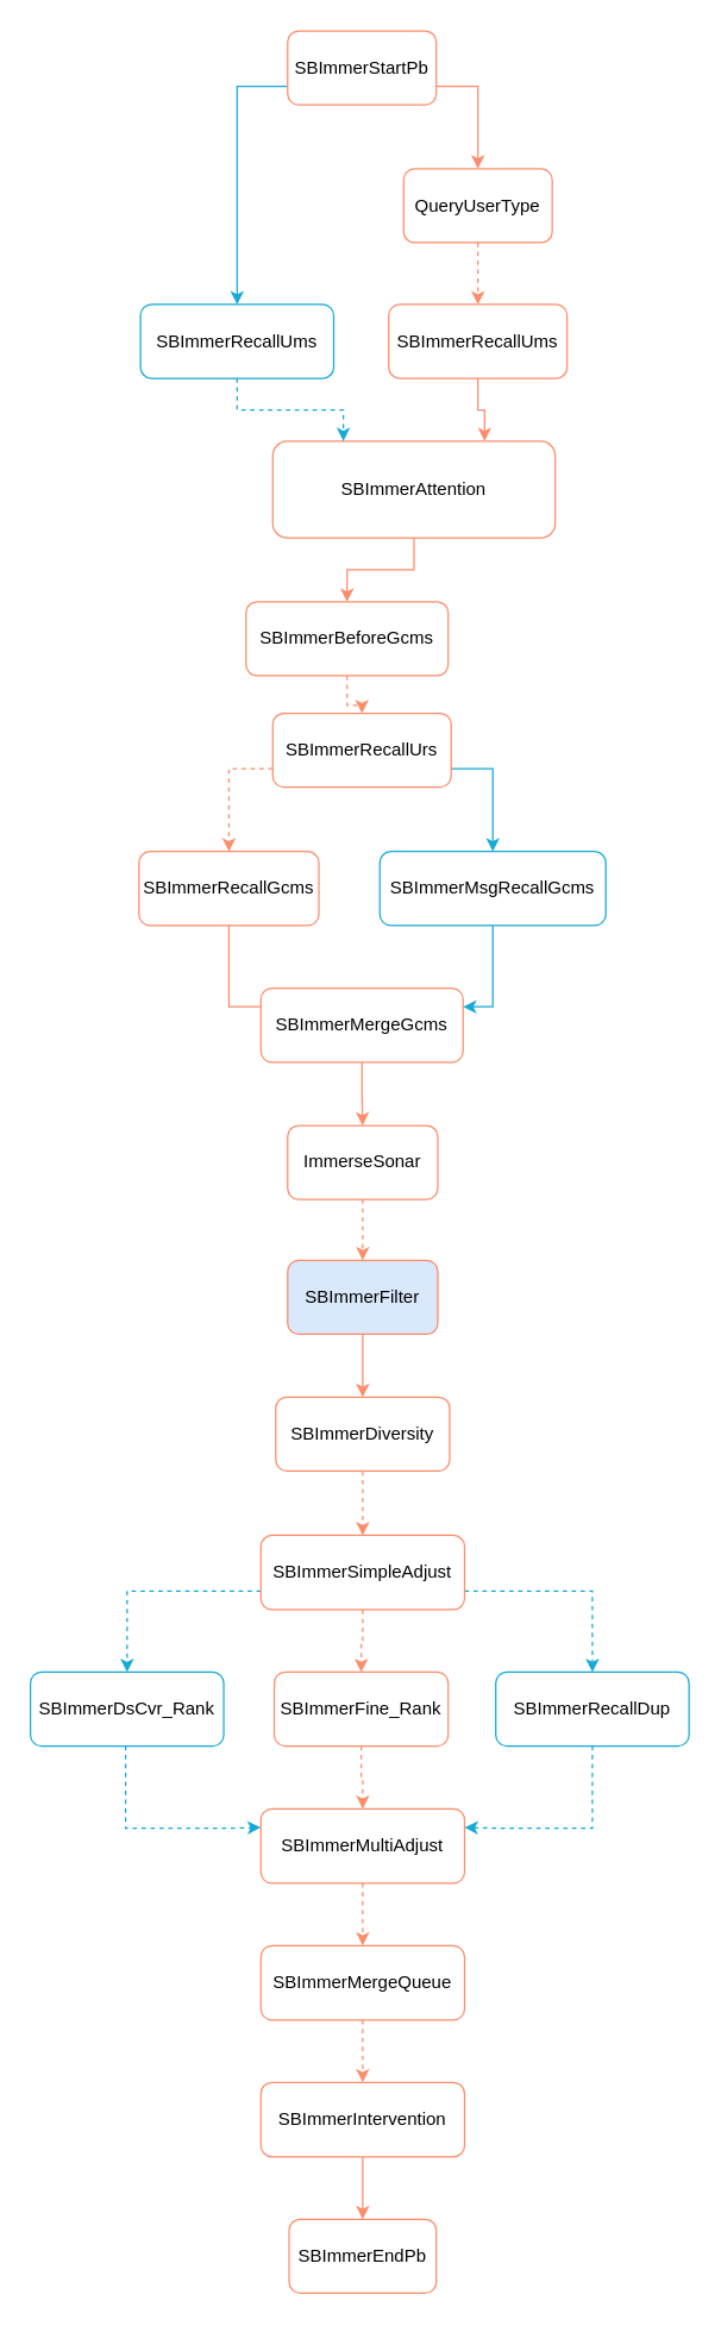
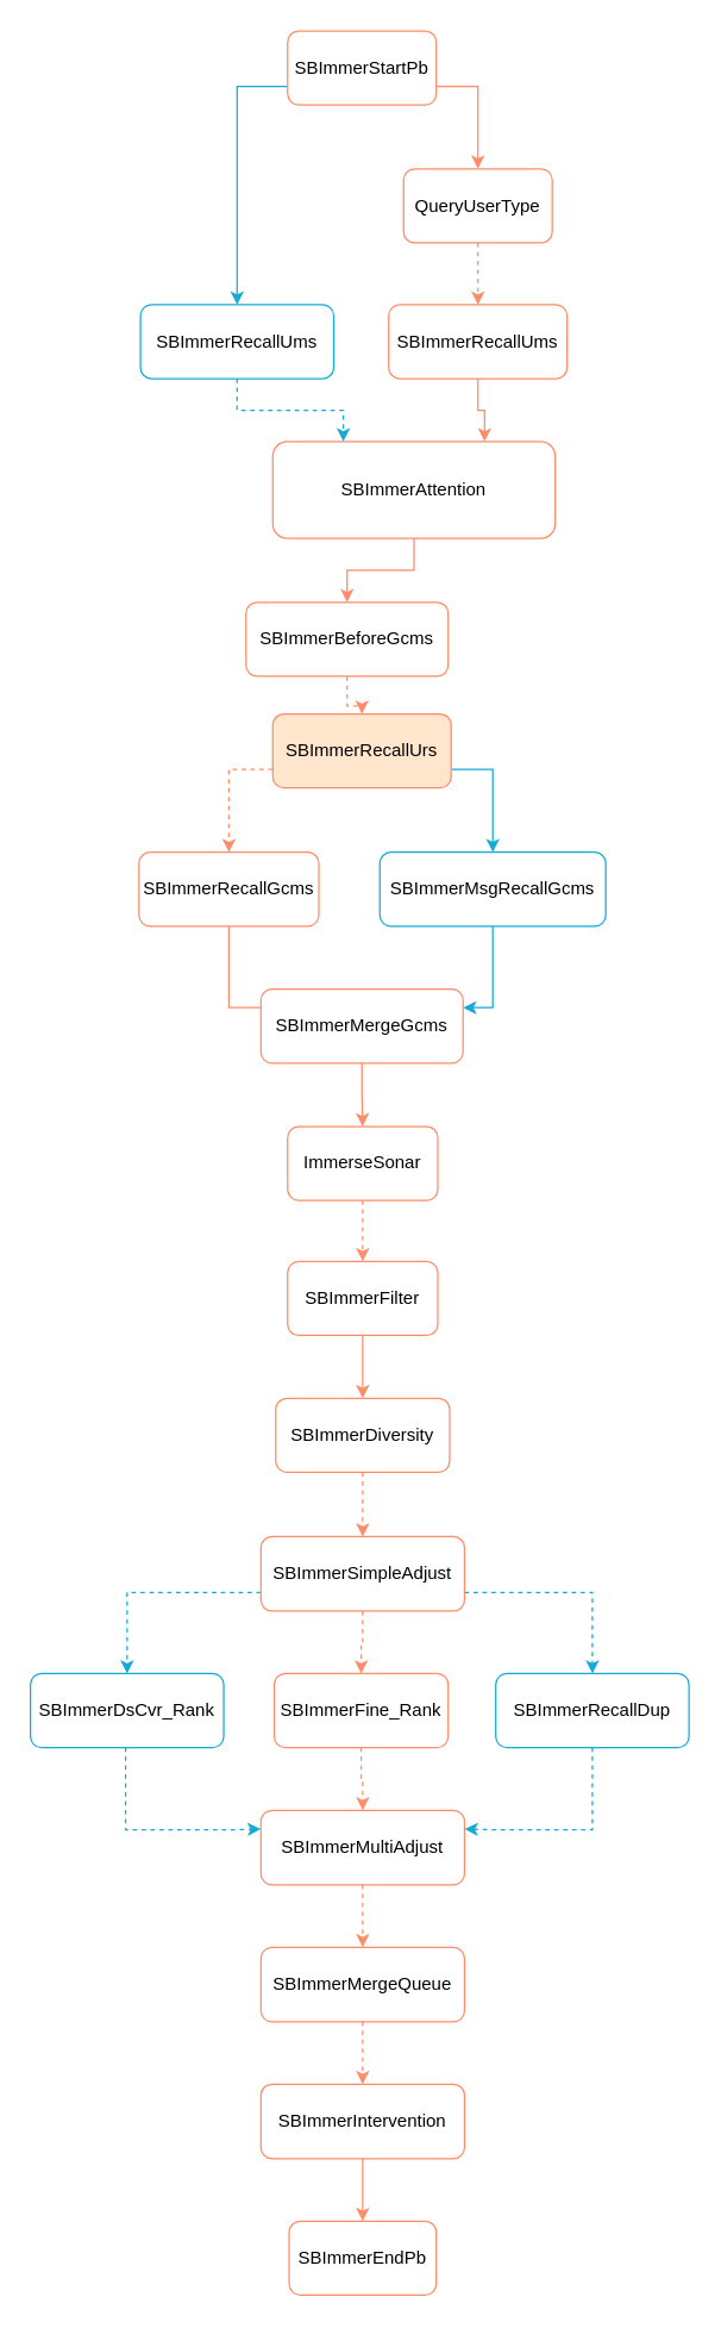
  <mxCell id="0" />
  <mxCell id="1" parent="0" />
  <mxCell id="2" style="edgeStyle=orthogonalEdgeStyle;rounded=0;orthogonalLoop=1;jettySize=auto;html=1;exitX=1;exitY=0.75;exitDx=0;exitDy=0;entryX=0.5;entryY=0;entryDx=0;entryDy=0;strokeColor=#FC8D6A;endArrow=classic;endFill=1;" edge="1" parent="1" source="4" target="6"><mxGeometry relative="1" as="geometry" /></mxCell>
  <mxCell id="3" style="edgeStyle=orthogonalEdgeStyle;rounded=0;orthogonalLoop=1;jettySize=auto;html=1;exitX=0;exitY=0.75;exitDx=0;exitDy=0;entryX=0.5;entryY=0;entryDx=0;entryDy=0;strokeColor=#17AAD5;endArrow=classic;endFill=1;" edge="1" parent="1" source="4" target="40"><mxGeometry relative="1" as="geometry" /></mxCell>
  <mxCell id="4" value="SBImmerStartPb" style="rounded=1;whiteSpace=wrap;html=1;strokeColor=#FC8D6A;" vertex="1" parent="1"><mxGeometry x="193" y="20" width="100" height="49.71" as="geometry" /></mxCell>
  <mxCell id="5" value="" style="edgeStyle=orthogonalEdgeStyle;rounded=0;orthogonalLoop=1;jettySize=auto;html=1;dashed=1;endArrow=classic;endFill=1;strokeColor=#FC8D6A;" edge="1" parent="1" source="6" target="8"><mxGeometry relative="1" as="geometry" /></mxCell>
  <mxCell id="6" value="QueryUserType" style="rounded=1;whiteSpace=wrap;html=1;strokeColor=#FC8D6A;" vertex="1" parent="1"><mxGeometry x="271" y="112.71" width="100" height="49.71" as="geometry" /></mxCell>
  <mxCell id="7" style="edgeStyle=orthogonalEdgeStyle;rounded=0;orthogonalLoop=1;jettySize=auto;html=1;entryX=0.75;entryY=0;entryDx=0;entryDy=0;endArrow=classic;endFill=1;strokeColor=#FC8D6A;" edge="1" parent="1" source="8" target="10"><mxGeometry relative="1" as="geometry" /></mxCell>
  <mxCell id="8" value="SBImmerRecallUms" style="rounded=1;whiteSpace=wrap;html=1;strokeColor=#FC8D6A;" vertex="1" parent="1"><mxGeometry x="261" y="204" width="120" height="49.71" as="geometry" /></mxCell>
  <mxCell id="9" value="" style="edgeStyle=orthogonalEdgeStyle;rounded=0;orthogonalLoop=1;jettySize=auto;html=1;strokeColor=#FC8D6A;" edge="1" parent="1" source="10" target="12"><mxGeometry relative="1" as="geometry" /></mxCell>
  <mxCell id="10" value="SBImmerAttention" style="rounded=1;whiteSpace=wrap;html=1;strokeColor=#FC8D6A;" vertex="1" parent="1"><mxGeometry x="183" y="296" width="190" height="65" as="geometry" /></mxCell>
  <mxCell id="11" style="edgeStyle=orthogonalEdgeStyle;rounded=0;orthogonalLoop=1;jettySize=auto;html=1;entryX=0.5;entryY=0;entryDx=0;entryDy=0;strokeColor=#FC8D6A;dashed=1;" edge="1" parent="1" source="12" target="16"><mxGeometry relative="1" as="geometry" /></mxCell>
  <mxCell id="12" value="SBImmerBeforeGcms" style="rounded=1;whiteSpace=wrap;html=1;strokeColor=#FC8D6A;" vertex="1" parent="1"><mxGeometry x="165" y="404" width="136" height="49.71" as="geometry" /></mxCell>
  <mxCell id="13" style="edgeStyle=orthogonalEdgeStyle;rounded=0;orthogonalLoop=1;jettySize=auto;html=1;exitX=0;exitY=0.75;exitDx=0;exitDy=0;strokeColor=#FC8D6A;dashed=1;" edge="1" parent="1" source="16" target="17"><mxGeometry relative="1" as="geometry" /></mxCell>
  <mxCell id="14" style="edgeStyle=orthogonalEdgeStyle;rounded=0;orthogonalLoop=1;jettySize=auto;html=1;exitX=1;exitY=0.75;exitDx=0;exitDy=0;strokeColor=#17AAD5;" edge="1" parent="1" source="16" target="42"><mxGeometry relative="1" as="geometry" /></mxCell>
  <mxCell id="15" style="edgeStyle=orthogonalEdgeStyle;rounded=0;orthogonalLoop=1;jettySize=auto;html=1;entryX=0;entryY=0.25;entryDx=0;entryDy=0;strokeColor=#FC8D6A;endArrow=none;" edge="1" parent="1" source="17" target="19"><mxGeometry relative="1" as="geometry" /></mxCell>
- <mxCell id="16" value="SBImmerRecallUrs" style="rounded=1;whiteSpace=wrap;html=1;strokeColor=#FC8D6A;" vertex="1" parent="1"><mxGeometry x="183" y="479" width="120" height="49.71" as="geometry" /></mxCell>
+ <mxCell id="16" value="SBImmerRecallUrs" style="rounded=1;whiteSpace=wrap;html=1;strokeColor=#FC8D6A;fillColor=#ffe6cc;" vertex="1" parent="1"><mxGeometry x="183" y="479" width="120" height="49.71" as="geometry" /></mxCell>
  <mxCell id="17" value="SBImmerRecallGcms" style="rounded=1;whiteSpace=wrap;html=1;strokeColor=#FC8D6A;" vertex="1" parent="1"><mxGeometry x="93" y="572" width="121" height="49.71" as="geometry" /></mxCell>
  <mxCell id="18" value="" style="edgeStyle=orthogonalEdgeStyle;rounded=0;orthogonalLoop=1;jettySize=auto;html=1;strokeColor=#FC8D6A;" edge="1" parent="1" source="19" target="21"><mxGeometry relative="1" as="geometry" /></mxCell>
  <mxCell id="19" value="SBImmerMergeGcms" style="rounded=1;whiteSpace=wrap;html=1;strokeColor=#FC8D6A;" vertex="1" parent="1"><mxGeometry x="175" y="664" width="136" height="49.71" as="geometry" /></mxCell>
  <mxCell id="20" value="" style="edgeStyle=orthogonalEdgeStyle;rounded=0;orthogonalLoop=1;jettySize=auto;html=1;strokeColor=#FC8D6A;dashed=1;" edge="1" parent="1" source="21" target="23"><mxGeometry relative="1" as="geometry" /></mxCell>
  <mxCell id="21" value="ImmerseSonar" style="rounded=1;whiteSpace=wrap;html=1;strokeColor=#FC8D6A;" vertex="1" parent="1"><mxGeometry x="193" y="756.29" width="101" height="49.71" as="geometry" /></mxCell>
  <mxCell id="22" style="edgeStyle=orthogonalEdgeStyle;rounded=0;orthogonalLoop=1;jettySize=auto;html=1;strokeColor=#FC8D6A;" edge="1" parent="1" source="23" target="25"><mxGeometry relative="1" as="geometry" /></mxCell>
- <mxCell id="23" value="SBImmerFilter" style="rounded=1;whiteSpace=wrap;html=1;strokeColor=#FC8D6A;fillColor=#dae8fc;" vertex="1" parent="1"><mxGeometry x="193" y="847" width="101" height="49.71" as="geometry" /></mxCell>
+ <mxCell id="23" value="SBImmerFilter" style="rounded=1;whiteSpace=wrap;html=1;strokeColor=#FC8D6A;" vertex="1" parent="1"><mxGeometry x="193" y="847" width="101" height="49.71" as="geometry" /></mxCell>
  <mxCell id="24" value="" style="edgeStyle=orthogonalEdgeStyle;rounded=0;orthogonalLoop=1;jettySize=auto;html=1;strokeColor=#FC8D6A;dashed=1;" edge="1" parent="1" source="25" target="32"><mxGeometry relative="1" as="geometry" /></mxCell>
  <mxCell id="25" value="SBImmerDiversity" style="rounded=1;whiteSpace=wrap;html=1;strokeColor=#FC8D6A;" vertex="1" parent="1"><mxGeometry x="185" y="939" width="117" height="49.71" as="geometry" /></mxCell>
  <mxCell id="26" style="edgeStyle=orthogonalEdgeStyle;rounded=0;orthogonalLoop=1;jettySize=auto;html=1;entryX=0.5;entryY=0;entryDx=0;entryDy=0;strokeColor=#FC8D6A;dashed=1;" edge="1" parent="1" source="32" target="30"><mxGeometry relative="1" as="geometry" /></mxCell>
  <mxCell id="27" style="edgeStyle=orthogonalEdgeStyle;rounded=0;orthogonalLoop=1;jettySize=auto;html=1;exitX=0;exitY=0.75;exitDx=0;exitDy=0;strokeColor=#17AAD5;dashed=1;" edge="1" parent="1" source="32" target="44"><mxGeometry relative="1" as="geometry" /></mxCell>
  <mxCell id="28" style="edgeStyle=orthogonalEdgeStyle;rounded=0;orthogonalLoop=1;jettySize=auto;html=1;dashed=1;strokeColor=#FC8D6A;" edge="1" parent="1" source="30" target="33"><mxGeometry relative="1" as="geometry" /></mxCell>
  <mxCell id="29" style="edgeStyle=orthogonalEdgeStyle;rounded=0;orthogonalLoop=1;jettySize=auto;html=1;exitX=1;exitY=0.75;exitDx=0;exitDy=0;strokeColor=#17AAD5;dashed=1;" edge="1" parent="1" source="32" target="46"><mxGeometry relative="1" as="geometry" /></mxCell>
  <mxCell id="30" value="SBImmerFine_Rank" style="rounded=1;whiteSpace=wrap;html=1;strokeColor=#FC8D6A;" vertex="1" parent="1"><mxGeometry x="184" y="1124" width="117" height="49.71" as="geometry" /></mxCell>
  <mxCell id="31" style="edgeStyle=orthogonalEdgeStyle;rounded=0;orthogonalLoop=1;jettySize=auto;html=1;strokeColor=#FC8D6A;dashed=1;" edge="1" parent="1" source="33" target="35"><mxGeometry relative="1" as="geometry" /></mxCell>
  <mxCell id="32" value="SBImmerSimpleAdjust" style="rounded=1;whiteSpace=wrap;html=1;strokeColor=#FC8D6A;" vertex="1" parent="1"><mxGeometry x="175" y="1032" width="137" height="50" as="geometry" /></mxCell>
  <mxCell id="33" value="SBImmerMultiAdjust" style="rounded=1;whiteSpace=wrap;html=1;strokeColor=#FC8D6A;" vertex="1" parent="1"><mxGeometry x="175" y="1216" width="137" height="50" as="geometry" /></mxCell>
  <mxCell id="34" style="edgeStyle=orthogonalEdgeStyle;rounded=0;orthogonalLoop=1;jettySize=auto;html=1;entryX=0.5;entryY=0;entryDx=0;entryDy=0;dashed=1;strokeColor=#FC8D6A;" edge="1" parent="1" source="35" target="37"><mxGeometry relative="1" as="geometry" /></mxCell>
  <mxCell id="35" value="SBImmerMergeQueue" style="rounded=1;whiteSpace=wrap;html=1;strokeColor=#FC8D6A;" vertex="1" parent="1"><mxGeometry x="175" y="1308" width="137" height="50" as="geometry" /></mxCell>
  <mxCell id="36" style="edgeStyle=orthogonalEdgeStyle;rounded=0;orthogonalLoop=1;jettySize=auto;html=1;entryX=0.5;entryY=0;entryDx=0;entryDy=0;strokeColor=#FC8D6A;" edge="1" parent="1" source="37" target="38"><mxGeometry relative="1" as="geometry" /></mxCell>
  <mxCell id="37" value="SBImmerIntervention" style="rounded=1;whiteSpace=wrap;html=1;strokeColor=#FC8D6A;" vertex="1" parent="1"><mxGeometry x="175" y="1400" width="137" height="50" as="geometry" /></mxCell>
  <mxCell id="38" value="SBImmerEndPb" style="rounded=1;whiteSpace=wrap;html=1;strokeColor=#FC8D6A;" vertex="1" parent="1"><mxGeometry x="194" y="1492" width="99" height="49.71" as="geometry" /></mxCell>
  <mxCell id="39" style="edgeStyle=orthogonalEdgeStyle;rounded=0;orthogonalLoop=1;jettySize=auto;html=1;entryX=0.25;entryY=0;entryDx=0;entryDy=0;dashed=1;strokeColor=#17AAD5;" edge="1" parent="1" source="40" target="10"><mxGeometry relative="1" as="geometry" /></mxCell>
  <mxCell id="40" value="SBImmerRecallUms" style="rounded=1;whiteSpace=wrap;html=1;strokeColor=#17AAD5;" vertex="1" parent="1"><mxGeometry x="94" y="204" width="130" height="49.71" as="geometry" /></mxCell>
  <mxCell id="41" style="edgeStyle=orthogonalEdgeStyle;rounded=0;orthogonalLoop=1;jettySize=auto;html=1;entryX=1;entryY=0.25;entryDx=0;entryDy=0;strokeColor=#17AAD5;" edge="1" parent="1" source="42" target="19"><mxGeometry relative="1" as="geometry" /></mxCell>
  <mxCell id="42" value="SBImmerMsgRecallGcms" style="rounded=1;whiteSpace=wrap;html=1;strokeColor=#17AAD5;" vertex="1" parent="1"><mxGeometry x="255" y="572" width="152" height="49.71" as="geometry" /></mxCell>
  <mxCell id="43" style="edgeStyle=orthogonalEdgeStyle;rounded=0;orthogonalLoop=1;jettySize=auto;html=1;entryX=0;entryY=0.25;entryDx=0;entryDy=0;strokeColor=#17AAD5;dashed=1;" edge="1" parent="1" source="44" target="33"><mxGeometry relative="1" as="geometry"><Array as="points"><mxPoint x="84" y="1229" /><mxPoint x="155" y="1229" /></Array></mxGeometry></mxCell>
  <mxCell id="44" value="SBImmerDsCvr_Rank" style="rounded=1;whiteSpace=wrap;html=1;strokeColor=#17AAD5;" vertex="1" parent="1"><mxGeometry x="20" y="1124" width="130" height="49.71" as="geometry" /></mxCell>
  <mxCell id="45" style="edgeStyle=orthogonalEdgeStyle;rounded=0;orthogonalLoop=1;jettySize=auto;html=1;entryX=1;entryY=0.25;entryDx=0;entryDy=0;dashed=1;strokeColor=#17AAD5;" edge="1" parent="1" source="46" target="33"><mxGeometry relative="1" as="geometry"><Array as="points"><mxPoint x="398" y="1229" /><mxPoint x="332" y="1229" /></Array></mxGeometry></mxCell>
  <mxCell id="46" value="SBImmerRecallDup" style="rounded=1;whiteSpace=wrap;html=1;strokeColor=#17AAD5;" vertex="1" parent="1"><mxGeometry x="333" y="1124" width="130" height="49.71" as="geometry" /></mxCell>
